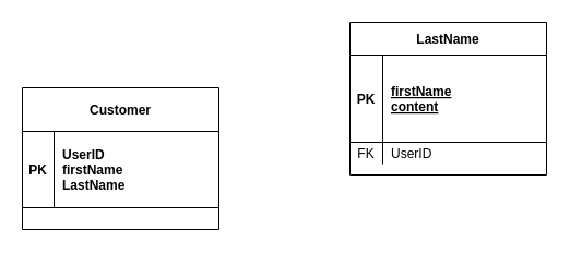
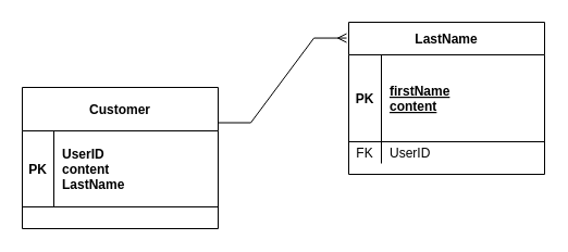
  <mxCell id="0" />
  <mxCell id="1" parent="0" />
  <mxCell id="2" value="Customer" style="shape=table;startSize=40;container=1;collapsible=1;childLayout=tableLayout;fixedRows=1;rowLines=0;fontStyle=1;align=center;resizeLast=1;" vertex="1" parent="1"><mxGeometry x="20" y="80" width="180" height="130" as="geometry" /></mxCell>
  <mxCell id="3" value="" style="shape=tableRow;horizontal=0;startSize=0;swimlaneHead=0;swimlaneBody=0;fillColor=none;collapsible=0;dropTarget=0;points=[[0,0.5],[1,0.5]];portConstraint=eastwest;top=0;left=0;right=0;bottom=1;" vertex="1" parent="2"><mxGeometry y="40" width="180" height="70" as="geometry" /></mxCell>
  <mxCell id="4" value="PK" style="shape=partialRectangle;connectable=0;fillColor=none;top=0;left=0;bottom=0;right=0;fontStyle=1;overflow=hidden;" vertex="1" parent="3"><mxGeometry width="29" height="70" as="geometry"><mxRectangle width="29" height="70" as="alternateBounds" /></mxGeometry></mxCell>
- <mxCell id="5" value="UserID&#10;firstName&#10;LastName" style="shape=partialRectangle;connectable=0;fillColor=none;top=0;left=0;bottom=0;right=0;align=left;spacingLeft=6;fontStyle=1;overflow=hidden;" vertex="1" parent="3"><mxGeometry x="29" width="151" height="70" as="geometry"><mxRectangle width="151" height="70" as="alternateBounds" /></mxGeometry></mxCell>
+ <mxCell id="5" value="UserID&#10;content&#10;LastName" style="shape=partialRectangle;connectable=0;fillColor=none;top=0;left=0;bottom=0;right=0;align=left;spacingLeft=6;fontStyle=1;overflow=hidden;" vertex="1" parent="3"><mxGeometry x="29" width="151" height="70" as="geometry"><mxRectangle width="151" height="70" as="alternateBounds" /></mxGeometry></mxCell>
  <mxCell id="6" value="LastName" style="shape=table;startSize=30;container=1;collapsible=1;childLayout=tableLayout;fixedRows=1;rowLines=0;fontStyle=1;align=center;resizeLast=1;" vertex="1" parent="1"><mxGeometry x="320" y="20" width="180" height="140" as="geometry" /></mxCell>
  <mxCell id="7" value="" style="shape=tableRow;horizontal=0;startSize=0;swimlaneHead=0;swimlaneBody=0;fillColor=none;collapsible=0;dropTarget=0;points=[[0,0.5],[1,0.5]];portConstraint=eastwest;top=0;left=0;right=0;bottom=1;" vertex="1" parent="6"><mxGeometry y="30" width="180" height="80" as="geometry" /></mxCell>
  <mxCell id="8" value="PK" style="shape=partialRectangle;connectable=0;fillColor=none;top=0;left=0;bottom=0;right=0;fontStyle=1;overflow=hidden;" vertex="1" parent="7"><mxGeometry width="30" height="80" as="geometry"><mxRectangle width="30" height="80" as="alternateBounds" /></mxGeometry></mxCell>
  <mxCell id="9" value="firstName&#10;content" style="shape=partialRectangle;connectable=0;fillColor=none;top=0;left=0;bottom=0;right=0;align=left;spacingLeft=6;fontStyle=5;overflow=hidden;" vertex="1" parent="7"><mxGeometry x="30" width="150" height="80" as="geometry"><mxRectangle width="150" height="80" as="alternateBounds" /></mxGeometry></mxCell>
  <mxCell id="10" value="" style="shape=tableRow;horizontal=0;startSize=0;swimlaneHead=0;swimlaneBody=0;fillColor=none;collapsible=0;dropTarget=0;points=[[0,0.5],[1,0.5]];portConstraint=eastwest;top=0;left=0;right=0;bottom=0;" vertex="1" parent="6"><mxGeometry y="110" width="180" height="20" as="geometry" /></mxCell>
  <mxCell id="11" value="FK" style="shape=partialRectangle;connectable=0;fillColor=none;top=0;left=0;bottom=0;right=0;editable=1;overflow=hidden;" vertex="1" parent="10"><mxGeometry width="30" height="20" as="geometry"><mxRectangle width="30" height="20" as="alternateBounds" /></mxGeometry></mxCell>
  <mxCell id="12" value="UserID" style="shape=partialRectangle;connectable=0;fillColor=none;top=0;left=0;bottom=0;right=0;align=left;spacingLeft=6;overflow=hidden;" vertex="1" parent="10"><mxGeometry x="30" width="150" height="20" as="geometry"><mxRectangle width="150" height="20" as="alternateBounds" /></mxGeometry></mxCell>
+ <mxCell id="13" value="" style="edgeStyle=entityRelationEdgeStyle;fontSize=12;html=1;endArrow=ERmany;rounded=0;exitX=1;exitY=0.25;exitDx=0;exitDy=0;entryX=-0.011;entryY=0.104;entryDx=0;entryDy=0;entryPerimeter=0;" edge="1" parent="1" source="2" target="6"><mxGeometry width="100" height="100" relative="1" as="geometry"><mxPoint x="210" y="195" as="sourcePoint" /><mxPoint x="310" y="95" as="targetPoint" /></mxGeometry></mxCell>
